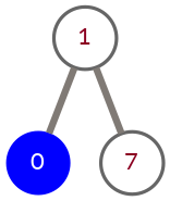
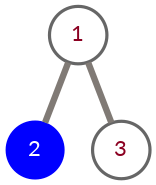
  graph {
    fontname=Lato
    forcelabels=true
    node [color=gray40 fontcolor="#8B0021" fontname=Lato labelfontsize=12 margin=0 shape=circle style=bold]
    edge [color="#807A75" fontname=Lato penwidth=4]
    n1 [label=1 width=0.5]
-   n2 [color=blue fontcolor=white label=0 style=filled width=0.5]
-   n3 [label=7 width=0.5]
+   n2 [color=blue fontcolor=white label=2 style=filled width=0.5]
+   n3 [label=3 width=0.5]
    n1 -- n2
    n1 -- n3
  }
